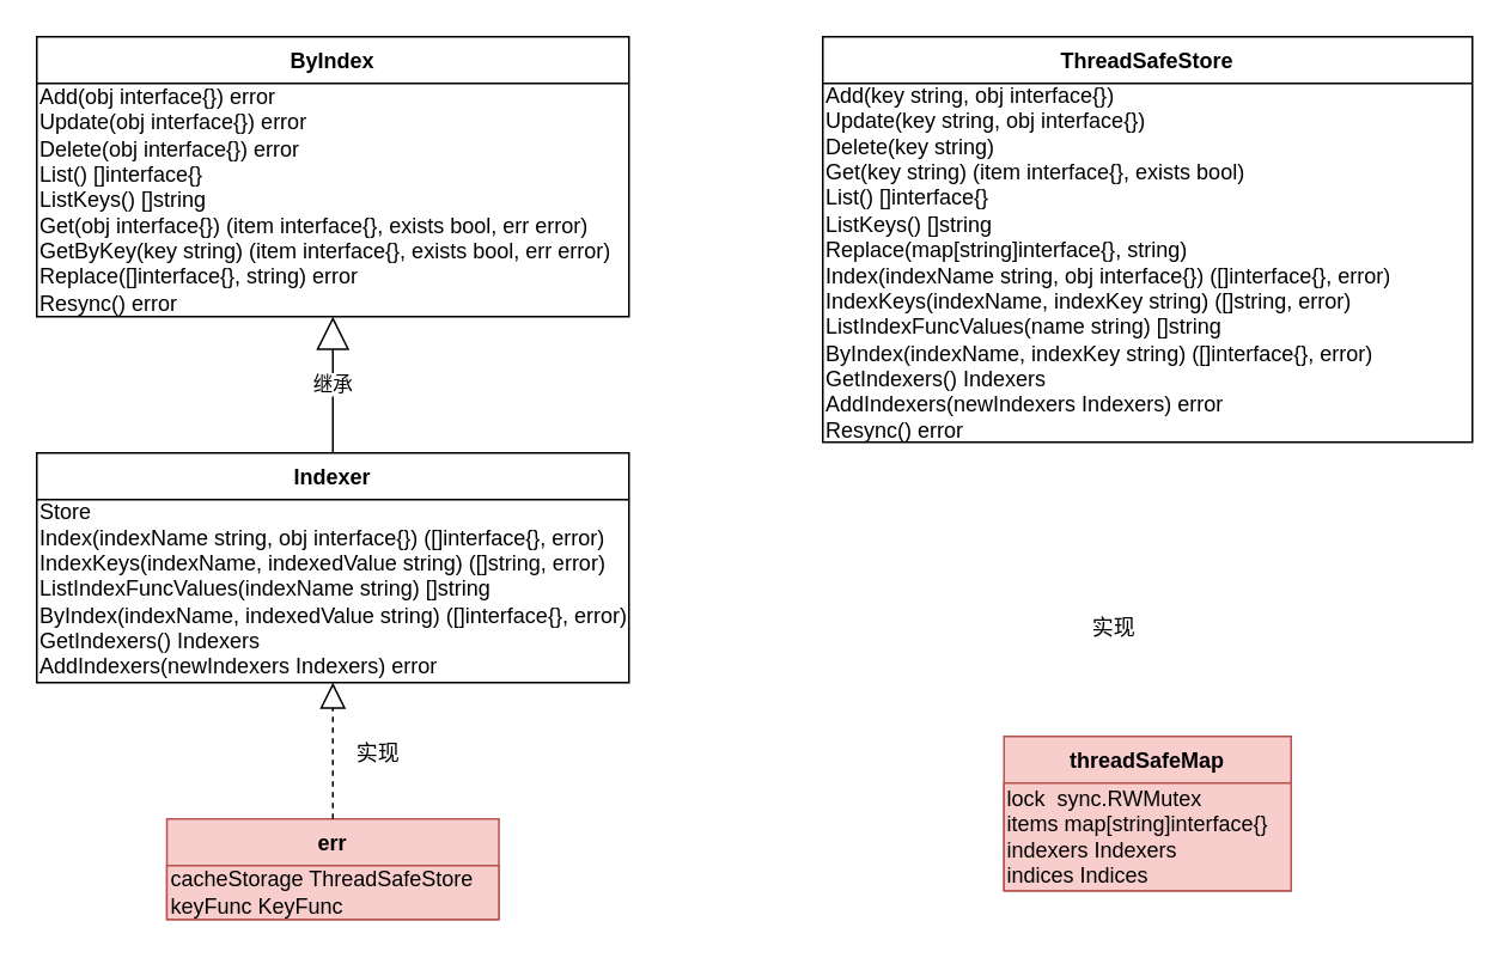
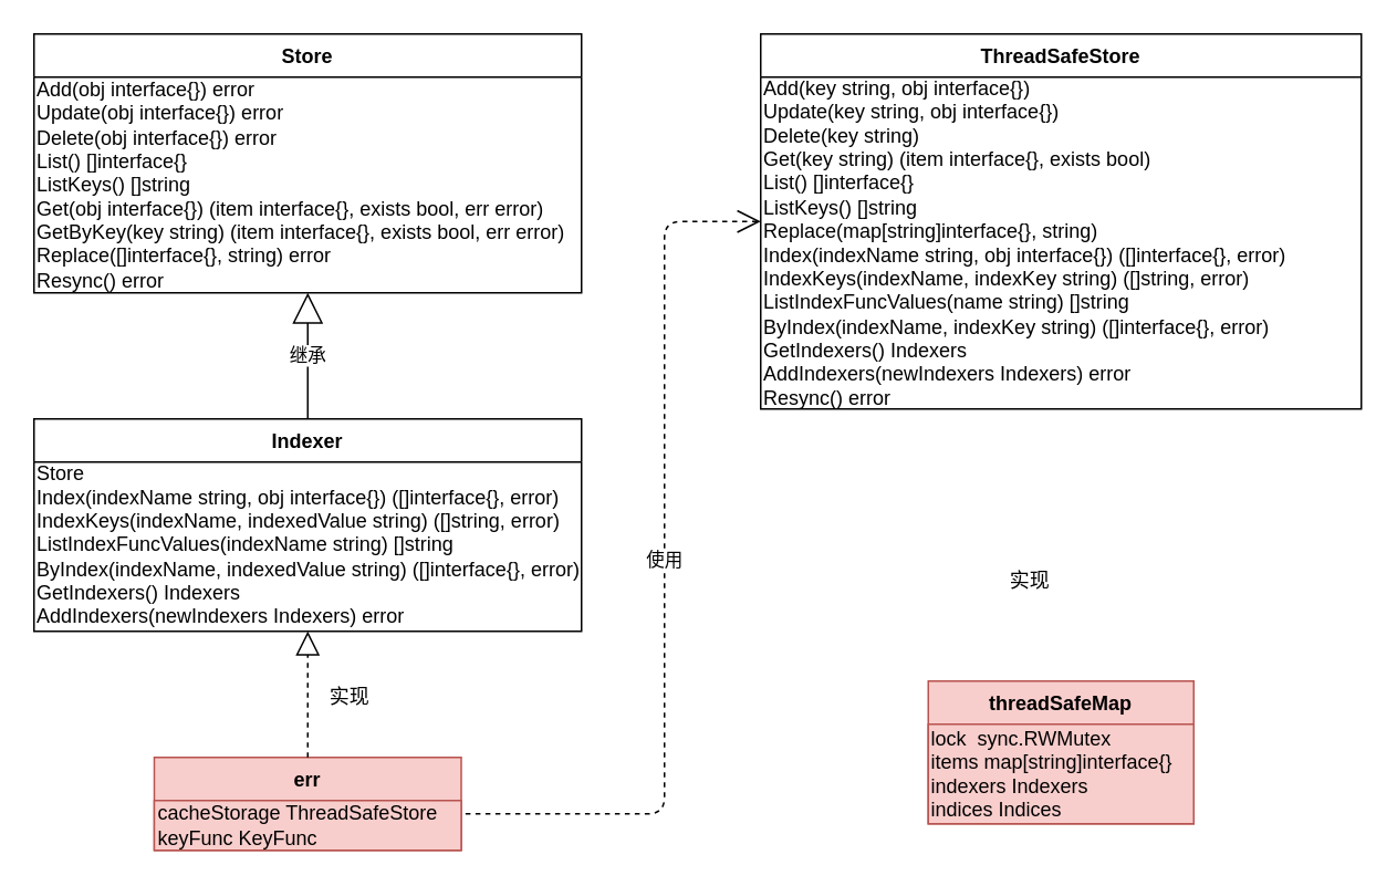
  <mxCell id="0" />
  <mxCell id="1" parent="0" />
- <mxCell id="2" value="ByIndex" style="swimlane;fontStyle=1;align=center;verticalAlign=top;childLayout=stackLayout;horizontal=1;startSize=26;horizontalStack=0;resizeParent=1;resizeLast=0;collapsible=1;marginBottom=0;rounded=0;shadow=0;strokeWidth=1;" parent="1" vertex="1"><mxGeometry x="20" y="20" width="330" height="156" as="geometry"><mxRectangle x="230" y="140" width="160" height="26" as="alternateBounds" /></mxGeometry></mxCell>
+ <mxCell id="2" value="Store" style="swimlane;fontStyle=1;align=center;verticalAlign=top;childLayout=stackLayout;horizontal=1;startSize=26;horizontalStack=0;resizeParent=1;resizeLast=0;collapsible=1;marginBottom=0;rounded=0;shadow=0;strokeWidth=1;" parent="1" vertex="1"><mxGeometry x="20" y="20" width="330" height="156" as="geometry"><mxRectangle x="230" y="140" width="160" height="26" as="alternateBounds" /></mxGeometry></mxCell>
  <mxCell id="3" value="&lt;div&gt;Add(obj interface{}) error&lt;/div&gt;&lt;div&gt;Update(obj interface{}) error&lt;/div&gt;&lt;div&gt;Delete(obj interface{}) error&lt;/div&gt;&lt;div&gt;List() []interface{}&lt;/div&gt;&lt;div&gt;ListKeys() []string&lt;/div&gt;&lt;div&gt;Get(obj interface{}) (item interface{}, exists bool, err error)&lt;/div&gt;&lt;div&gt;GetByKey(key string) (item interface{}, exists bool, err error)&lt;/div&gt;&lt;div&gt;Replace([]interface{}, string) error&lt;/div&gt;&lt;div&gt;Resync() error&lt;/div&gt;" style="text;html=1;align=left;verticalAlign=middle;resizable=0;points=[];autosize=1;" vertex="1" parent="2"><mxGeometry y="26" width="330" height="130" as="geometry" /></mxCell>
  <mxCell id="4" value="ThreadSafeStore" style="swimlane;fontStyle=1;align=center;verticalAlign=top;childLayout=stackLayout;horizontal=1;startSize=26;horizontalStack=0;resizeParent=1;resizeLast=0;collapsible=1;marginBottom=0;rounded=0;shadow=0;strokeWidth=1;" parent="1" vertex="1"><mxGeometry x="458" y="20" width="362" height="226" as="geometry"><mxRectangle x="550" y="140" width="160" height="26" as="alternateBounds" /></mxGeometry></mxCell>
  <mxCell id="5" value="&lt;div&gt;Add(key string, obj interface{})&lt;/div&gt;&lt;div&gt;Update(key string, obj interface{})&lt;/div&gt;&lt;div&gt;Delete(key string)&lt;/div&gt;&lt;div&gt;Get(key string) (item interface{}, exists bool)&lt;/div&gt;&lt;div&gt;List() []interface{}&lt;/div&gt;&lt;div&gt;ListKeys() []string&lt;/div&gt;&lt;div&gt;Replace(map[string]interface{}, string)&lt;/div&gt;&lt;div&gt;Index(indexName string, obj interface{}) ([]interface{}, error)&lt;/div&gt;&lt;div&gt;IndexKeys(indexName, indexKey string) ([]string, error)&lt;/div&gt;&lt;div&gt;ListIndexFuncValues(name string) []string&lt;/div&gt;&lt;div&gt;ByIndex(indexName, indexKey string) ([]interface{}, error)&lt;/div&gt;&lt;div&gt;GetIndexers() Indexers&lt;/div&gt;&lt;div&gt;AddIndexers(newIndexers Indexers) error&lt;/div&gt;&lt;div&gt;Resync() error&lt;/div&gt;" style="text;html=1;align=left;verticalAlign=middle;resizable=0;points=[];autosize=1;" vertex="1" parent="4"><mxGeometry y="26" width="362" height="200" as="geometry" /></mxCell>
  <mxCell id="6" value="Indexer" style="swimlane;fontStyle=1;align=center;verticalAlign=top;childLayout=stackLayout;horizontal=1;startSize=26;horizontalStack=0;resizeParent=1;resizeLast=0;collapsible=1;marginBottom=0;rounded=0;shadow=0;strokeWidth=1;" vertex="1" parent="1"><mxGeometry x="20" y="252" width="330" height="128" as="geometry"><mxRectangle x="230" y="140" width="160" height="26" as="alternateBounds" /></mxGeometry></mxCell>
  <mxCell id="7" value="&lt;div&gt;Store&lt;/div&gt;&lt;div&gt;Index(indexName string, obj interface{}) ([]interface{}, error)&lt;/div&gt;&lt;div&gt;IndexKeys(indexName, indexedValue string) ([]string, error)&lt;/div&gt;&lt;div&gt;ListIndexFuncValues(indexName string) []string&lt;/div&gt;&lt;div&gt;ByIndex(indexName, indexedValue string) ([]interface{}, error)&lt;/div&gt;&lt;div&gt;GetIndexers() Indexers&lt;/div&gt;&lt;div&gt;AddIndexers(newIndexers Indexers) error&lt;/div&gt;" style="text;html=1;align=left;verticalAlign=middle;resizable=0;points=[];autosize=1;" vertex="1" parent="6"><mxGeometry y="26" width="330" height="100" as="geometry" /></mxCell>
  <mxCell id="8" value="err" style="swimlane;fontStyle=1;align=center;verticalAlign=top;childLayout=stackLayout;horizontal=1;startSize=26;horizontalStack=0;resizeParent=1;resizeLast=0;collapsible=1;marginBottom=0;rounded=0;shadow=0;strokeWidth=1;glass=0;fillColor=#f8cecc;strokeColor=#b85450;" vertex="1" parent="1"><mxGeometry x="92.5" y="456" width="185" height="56" as="geometry"><mxRectangle x="230" y="140" width="160" height="26" as="alternateBounds" /></mxGeometry></mxCell>
  <mxCell id="9" value="&lt;div&gt;cacheStorage ThreadSafeStore&lt;/div&gt;&lt;div&gt;keyFunc KeyFunc&lt;/div&gt;" style="text;html=1;align=left;verticalAlign=middle;resizable=0;points=[];autosize=1;fillColor=#f8cecc;strokeColor=#b85450;" vertex="1" parent="8"><mxGeometry y="26" width="185" height="30" as="geometry" /></mxCell>
  <mxCell id="10" value="threadSafeMap" style="swimlane;fontStyle=1;align=center;verticalAlign=top;childLayout=stackLayout;horizontal=1;startSize=26;horizontalStack=0;resizeParent=1;resizeLast=0;collapsible=1;marginBottom=0;rounded=0;shadow=0;strokeWidth=1;fillColor=#f8cecc;strokeColor=#b85450;" vertex="1" parent="1"><mxGeometry x="559" y="410" width="160" height="86" as="geometry"><mxRectangle x="230" y="140" width="160" height="26" as="alternateBounds" /></mxGeometry></mxCell>
  <mxCell id="11" value="&lt;div&gt;lock&amp;nbsp; sync.RWMutex&lt;/div&gt;&lt;div&gt;items map[string]interface{}&lt;/div&gt;&lt;div&gt;indexers Indexers&lt;/div&gt;&lt;div&gt;indices Indices&lt;/div&gt;" style="text;html=1;align=left;verticalAlign=middle;resizable=0;points=[];autosize=1;fillColor=#f8cecc;strokeColor=#b85450;" vertex="1" parent="10"><mxGeometry y="26" width="160" height="60" as="geometry" /></mxCell>
  <mxCell id="12" value="继承" style="endArrow=block;endSize=16;endFill=0;html=1;exitX=0.5;exitY=0;exitDx=0;exitDy=0;entryX=0.5;entryY=1;entryDx=0;entryDy=0;" edge="1" parent="1" source="6" target="2"><mxGeometry width="160" relative="1" as="geometry"><mxPoint x="280" y="360" as="sourcePoint" /><mxPoint x="440" y="360" as="targetPoint" /></mxGeometry></mxCell>
  <mxCell id="13" value="" style="endArrow=block;dashed=1;endFill=0;endSize=12;html=1;exitX=0.5;exitY=0;exitDx=0;exitDy=0;entryX=0.5;entryY=1;entryDx=0;entryDy=0;" edge="1" parent="1" source="8" target="6"><mxGeometry width="160" relative="1" as="geometry"><mxPoint x="280" y="360" as="sourcePoint" /><mxPoint x="440" y="360" as="targetPoint" /></mxGeometry></mxCell>
  <mxCell id="14" value="实现" style="text;html=1;align=center;verticalAlign=middle;resizable=0;points=[];autosize=1;" vertex="1" parent="1"><mxGeometry x="190" y="410" width="40" height="20" as="geometry" /></mxCell>
+ <mxCell id="15" value="使用" style="endArrow=open;endSize=12;dashed=1;html=1;entryX=0;entryY=0.5;entryDx=0;entryDy=0;exitX=1.014;exitY=0.267;exitDx=0;exitDy=0;exitPerimeter=0;" edge="1" parent="1" source="9" target="4"><mxGeometry x="0.02" width="160" relative="1" as="geometry"><mxPoint x="300" y="490" as="sourcePoint" /><mxPoint x="440" y="360" as="targetPoint" /><Array as="points"><mxPoint x="400" y="490" /><mxPoint x="400" y="133" /></Array><mxPoint as="offset" /></mxGeometry></mxCell>
  <mxCell id="16" value="实现" style="text;html=1;align=center;verticalAlign=middle;resizable=0;points=[];autosize=1;" vertex="1" parent="1"><mxGeometry x="600" y="340" width="40" height="20" as="geometry" /></mxCell>
  <mxCell id="17" value="&lt;pre style=&quot;background-color: #2b2b2b ; color: #a9b7c6 ; font-family: &amp;#34;jetbrains mono&amp;#34; ; font-size: 9.8pt&quot;&gt;&lt;br&gt;&lt;/pre&gt;" style="text;html=1;align=center;verticalAlign=middle;resizable=0;points=[];autosize=1;" vertex="1" parent="1"><mxGeometry x="160" y="265" width="20" height="50" as="geometry" /></mxCell>
